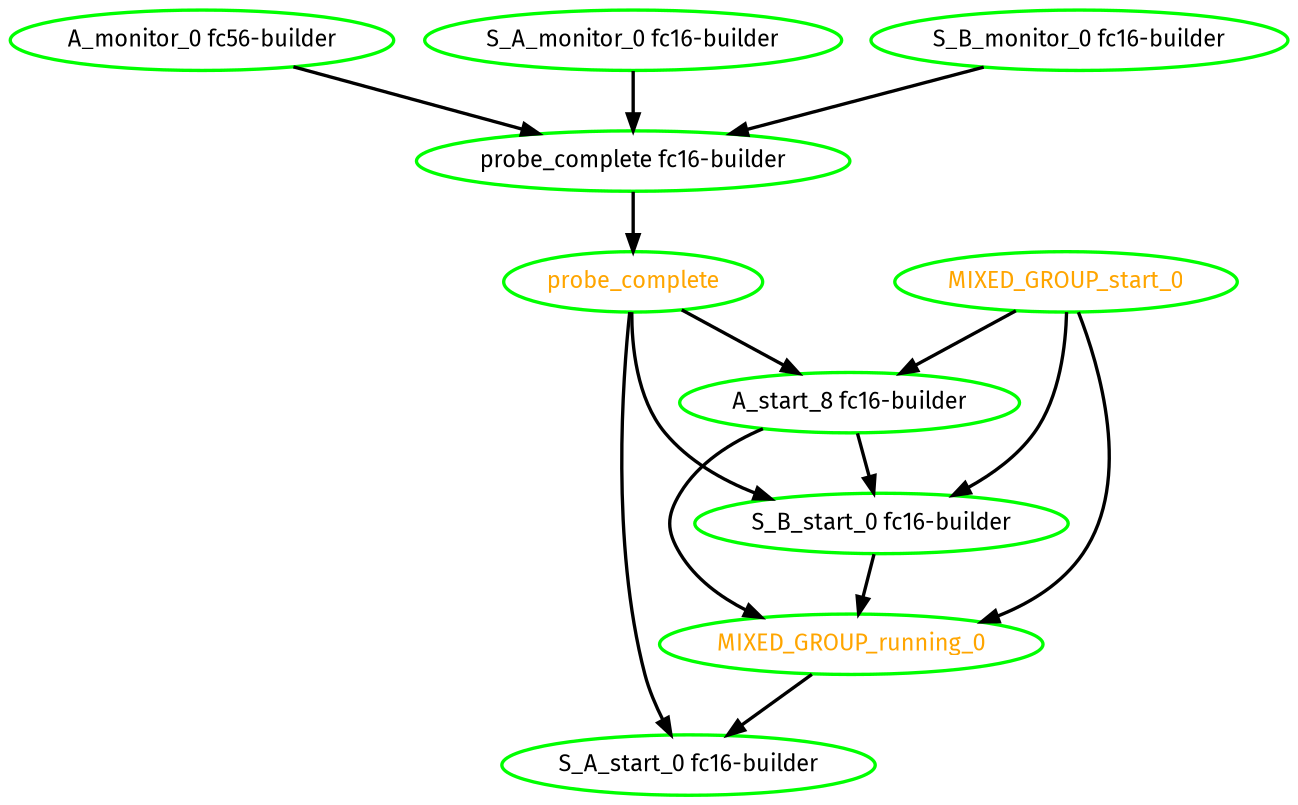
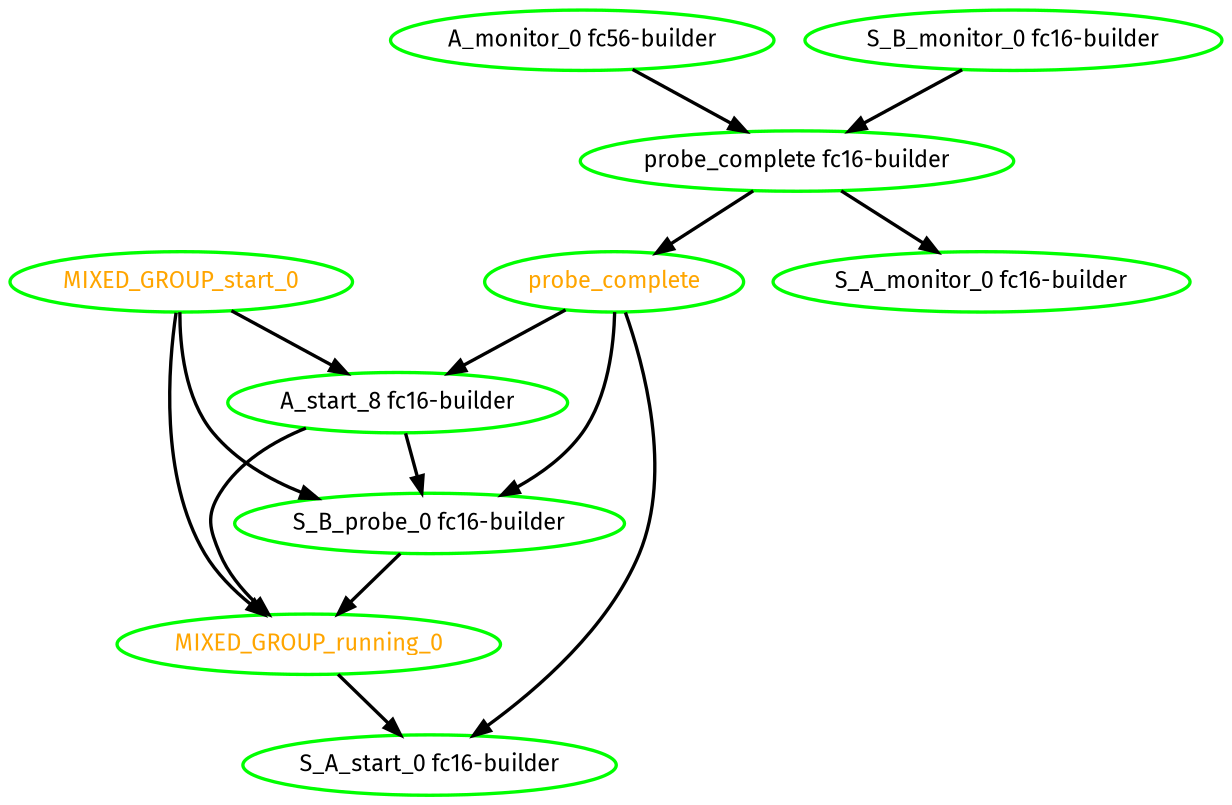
  digraph {
    fontname="Fira Sans"
    node [color=green fontcolor=black fontname="Fira Sans" style=bold]
    edge [fontname="Fira Sans" style=bold]
    n1 [label="A_monitor_0 fc56-builder"]
    "probe_complete fc16-builder"
    probe_complete [fontcolor=orange]
    n4 [label="A_start_8 fc16-builder"]
-   "S_B_start_0 fc16-builder"
+   "S_B_start_0 fc16-builder" [label="S_B_probe_0 fc16-builder"]
    "S_A_start_0 fc16-builder"
    MIXED_GROUP_running_0 [fontcolor=orange]
    MIXED_GROUP_start_0 [fontcolor=orange]
    "S_A_monitor_0 fc16-builder"
    "S_B_monitor_0 fc16-builder"
    n1 -> "probe_complete fc16-builder"
    "probe_complete fc16-builder" -> probe_complete
    probe_complete -> n4
    probe_complete -> "S_B_start_0 fc16-builder"
    probe_complete -> "S_A_start_0 fc16-builder"
    n4 -> "S_B_start_0 fc16-builder"
    n4 -> MIXED_GROUP_running_0
    "S_B_start_0 fc16-builder" -> MIXED_GROUP_running_0
    MIXED_GROUP_running_0 -> "S_A_start_0 fc16-builder"
    MIXED_GROUP_start_0 -> n4
    MIXED_GROUP_start_0 -> "S_B_start_0 fc16-builder"
    MIXED_GROUP_start_0 -> MIXED_GROUP_running_0
-   "S_A_monitor_0 fc16-builder" -> "probe_complete fc16-builder"
+   "probe_complete fc16-builder" -> "S_A_monitor_0 fc16-builder"
    "S_B_monitor_0 fc16-builder" -> "probe_complete fc16-builder"
  }
